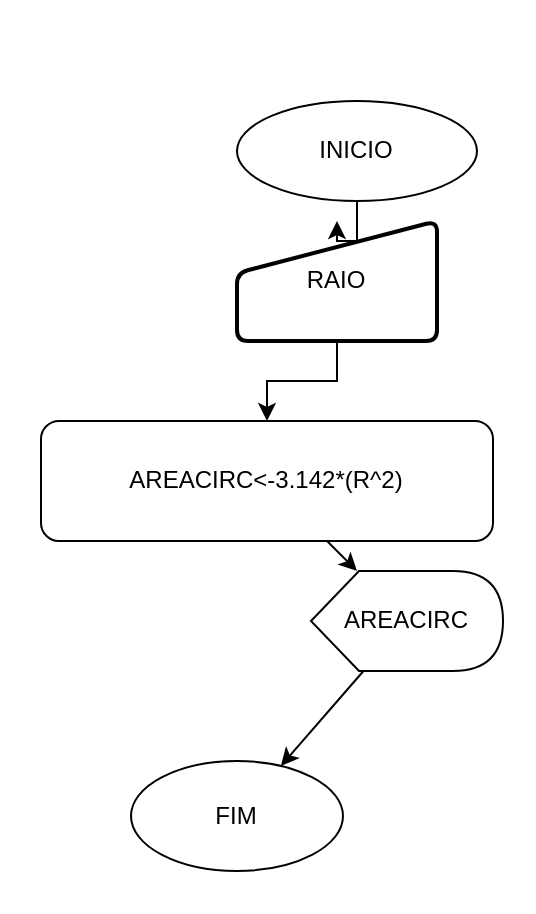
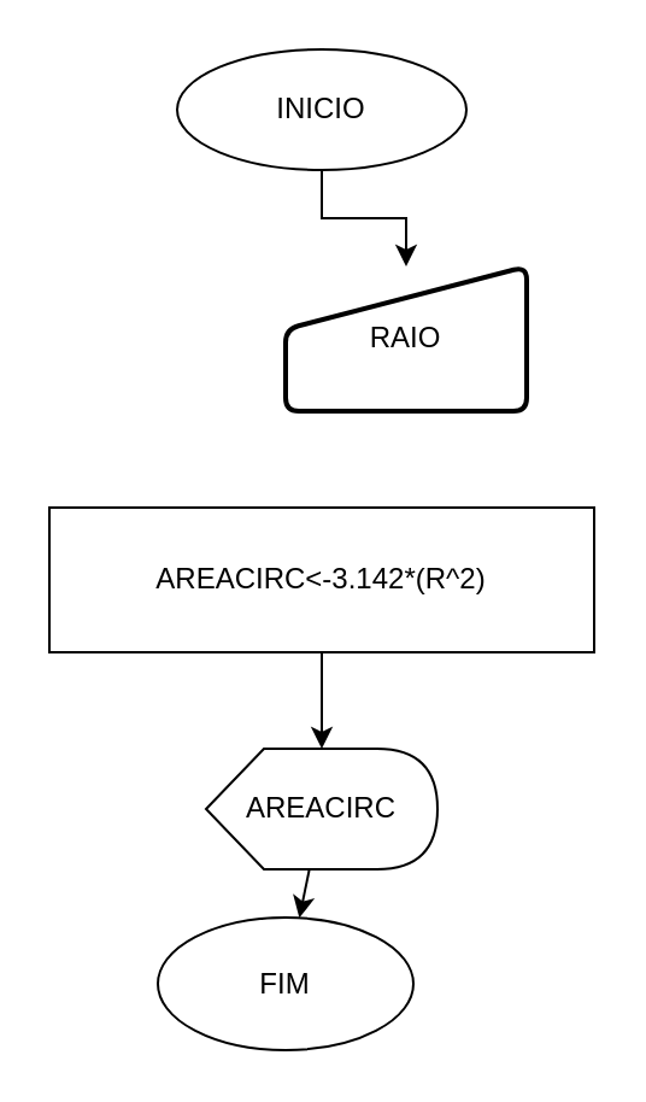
  <mxCell id="0" />
  <mxCell id="1" parent="0" />
  <mxCell id="2" value="" style="edgeStyle=orthogonalEdgeStyle;rounded=0;orthogonalLoop=1;jettySize=auto;html=1;" edge="1" parent="1" source="3" target="10"><mxGeometry relative="1" as="geometry" /></mxCell>
- <mxCell id="3" value="INICIO" style="ellipse;whiteSpace=wrap;html=1;" parent="1" vertex="1"><mxGeometry x="118" y="50" width="120" height="50" as="geometry" /></mxCell>
+ <mxCell id="3" value="INICIO" style="ellipse;whiteSpace=wrap;html=1;" parent="1" vertex="1"><mxGeometry x="73" y="20" width="120" height="50" as="geometry" /></mxCell>
  <mxCell id="4" value="" style="edgeStyle=none;rounded=0;orthogonalLoop=1;jettySize=auto;html=1;" parent="1" source="5" target="7" edge="1"><mxGeometry relative="1" as="geometry" /></mxCell>
- <mxCell id="5" value="AREACIRC&amp;lt;-3.142*(R^2)" style="whiteSpace=wrap;html=1;rounded=1;" parent="1" vertex="1"><mxGeometry x="20" y="210" width="226" height="60" as="geometry" /></mxCell>
+ <mxCell id="5" value="AREACIRC&amp;lt;-3.142*(R^2)" style="whiteSpace=wrap;html=1;" parent="1" vertex="1"><mxGeometry x="20" y="210" width="226" height="60" as="geometry" /></mxCell>
  <mxCell id="6" value="" style="edgeStyle=none;rounded=0;orthogonalLoop=1;jettySize=auto;html=1;" parent="1" source="7" target="8" edge="1"><mxGeometry relative="1" as="geometry" /></mxCell>
- <mxCell id="7" value="AREACIRC" style="shape=display;whiteSpace=wrap;html=1;" parent="1" vertex="1"><mxGeometry x="155" y="285" width="96" height="50" as="geometry" /></mxCell>
+ <mxCell id="7" value="AREACIRC" style="shape=display;whiteSpace=wrap;html=1;" parent="1" vertex="1"><mxGeometry x="85" y="310" width="96" height="50" as="geometry" /></mxCell>
  <mxCell id="8" value="FIM" style="ellipse;whiteSpace=wrap;html=1;" parent="1" vertex="1"><mxGeometry x="65" y="380" width="106" height="55" as="geometry" /></mxCell>
- <mxCell id="9" value="" style="edgeStyle=orthogonalEdgeStyle;rounded=0;orthogonalLoop=1;jettySize=auto;html=1;" edge="1" parent="1" source="10" target="5"><mxGeometry relative="1" as="geometry" /></mxCell>
  <mxCell id="10" value="&lt;span&gt;RAIO&lt;/span&gt;" style="html=1;strokeWidth=2;shape=manualInput;whiteSpace=wrap;rounded=1;size=26;arcSize=11;" vertex="1" parent="1"><mxGeometry x="118" y="110" width="100" height="60" as="geometry" /></mxCell>
